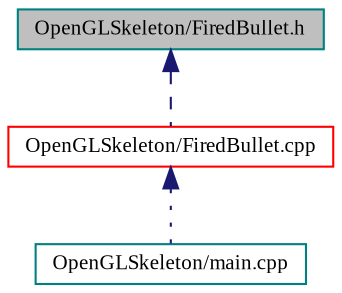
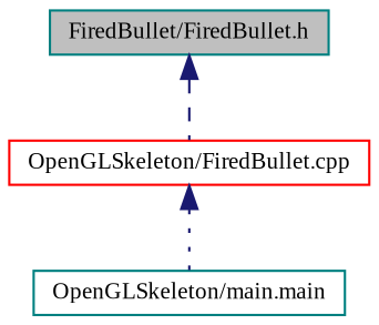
  digraph {
    fontname="Liberation Serif"
    node [color=teal fillcolor=white fontname="Liberation Serif" fontsize=10 shape=record style=filled]
    edge [color=midnightblue dir=back fontname="Liberation Serif" fontsize=10 labelfontname=Helvetica labelfontsize=10]
-   n1 [fillcolor=grey75 fontcolor=black height=0.2 label="OpenGLSkeleton/FiredBullet.h" width=0.4]
+   n1 [fillcolor=grey75 fontcolor=black height=0.2 label="FiredBullet/FiredBullet.h" width=0.4]
    n2 [color=red height=0.2 label="OpenGLSkeleton/FiredBullet.cpp" width=0.4]
-   n3 [height=0.2 label="OpenGLSkeleton/main.cpp" width=0.4]
+   n3 [height=0.2 label="OpenGLSkeleton/main.main" width=0.4]
    n1 -> n2 [style=dashed]
    n2 -> n3 [style=dotted]
  }
